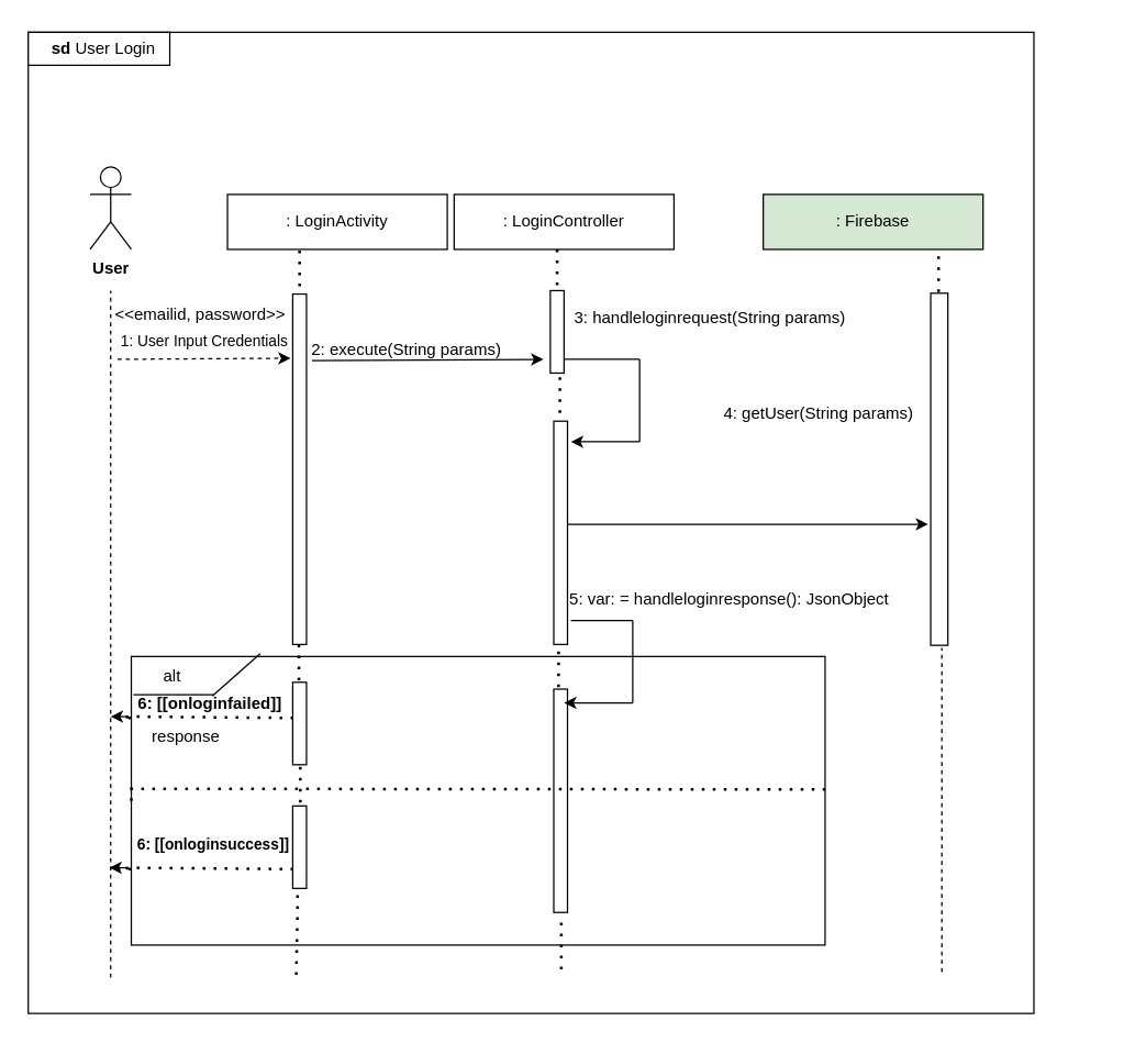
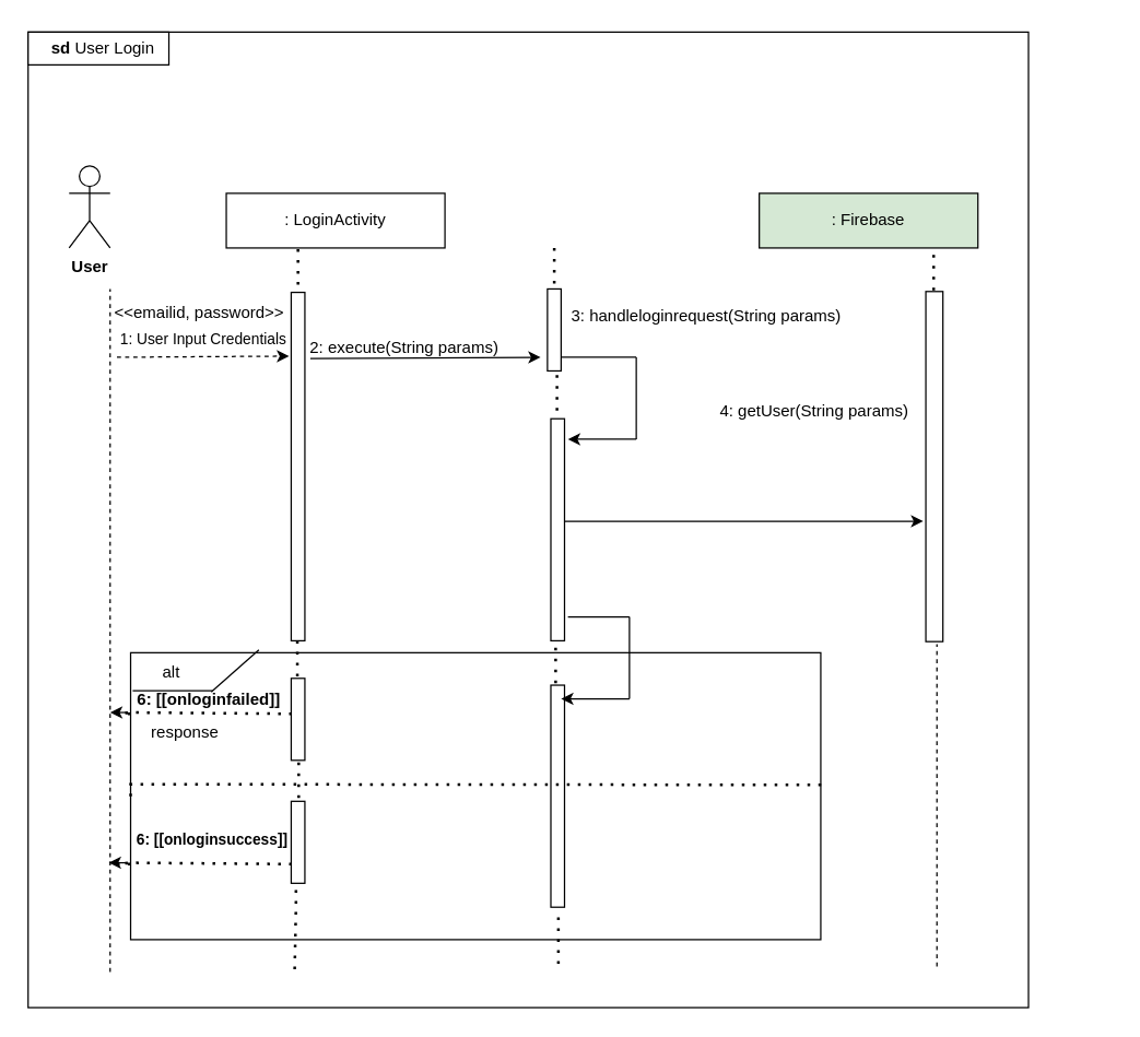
  <mxCell id="0" />
  <mxCell id="1" parent="0" />
  <mxCell id="2" value="" style="group" vertex="1" connectable="0" parent="1"><mxGeometry x="20" y="20" width="732" height="717" as="geometry" /></mxCell>
  <mxCell id="3" value="" style="rounded=0;whiteSpace=wrap;html=1;" vertex="1" parent="2"><mxGeometry y="3" width="732" height="714" as="geometry" /></mxCell>
  <mxCell id="4" value="" style="rounded=0;whiteSpace=wrap;html=1;" vertex="1" parent="2"><mxGeometry x="75" y="457.25" width="505" height="210" as="geometry" /></mxCell>
  <mxCell id="5" value="" style="endArrow=none;dashed=1;html=1;rounded=0;" edge="1" parent="2"><mxGeometry width="50" height="50" relative="1" as="geometry"><mxPoint x="60" y="691" as="sourcePoint" /><mxPoint x="60" y="191" as="targetPoint" /></mxGeometry></mxCell>
- <mxCell id="6" value="&lt;b&gt;User&lt;/b&gt;" style="shape=umlActor;verticalLabelPosition=bottom;verticalAlign=top;html=1;outlineConnect=0;" vertex="1" parent="2"><mxGeometry x="45" y="101" width="30" height="60" as="geometry" /></mxCell>
+ <mxCell id="6" value="&lt;b&gt;User&lt;/b&gt;" style="shape=umlActor;verticalLabelPosition=bottom;verticalAlign=top;html=1;outlineConnect=0;" vertex="1" parent="2"><mxGeometry x="30" y="101" width="30" height="60" as="geometry" /></mxCell>
  <mxCell id="7" value=": LoginActivity" style="rounded=0;whiteSpace=wrap;html=1;" vertex="1" parent="2"><mxGeometry x="145" y="121" width="160" height="40" as="geometry" /></mxCell>
- <mxCell id="8" value=": LoginController" style="rounded=0;whiteSpace=wrap;html=1;" vertex="1" parent="2"><mxGeometry x="310" y="121" width="160" height="40" as="geometry" /></mxCell>
  <mxCell id="9" value=": Firebase" style="rounded=0;whiteSpace=wrap;html=1;fillColor=#d5e8d4;" vertex="1" parent="2"><mxGeometry x="535" y="121" width="160" height="40" as="geometry" /></mxCell>
  <mxCell id="10" value="" style="rounded=0;whiteSpace=wrap;html=1;rotation=90;" vertex="1" parent="2"><mxGeometry x="70" y="316" width="255" height="10" as="geometry" /></mxCell>
  <mxCell id="11" value="" style="rounded=0;whiteSpace=wrap;html=1;rotation=90;" vertex="1" parent="2"><mxGeometry x="306.25" y="362.25" width="162.5" height="10" as="geometry" /></mxCell>
  <mxCell id="12" value="" style="rounded=0;whiteSpace=wrap;html=1;rotation=90;" vertex="1" parent="2"><mxGeometry x="355" y="216" width="60" height="10" as="geometry" /></mxCell>
  <mxCell id="13" value="" style="rounded=0;whiteSpace=wrap;html=1;rotation=90;" vertex="1" parent="2"><mxGeometry x="535" y="314.75" width="256.25" height="12.5" as="geometry" /></mxCell>
  <mxCell id="14" value="" style="endArrow=classic;html=1;rounded=0;entryX=0.183;entryY=1.15;entryDx=0;entryDy=0;entryPerimeter=0;dashed=1;" edge="1" parent="2" target="10"><mxGeometry width="50" height="50" relative="1" as="geometry"><mxPoint x="65" y="241" as="sourcePoint" /><mxPoint x="135" y="241" as="targetPoint" /></mxGeometry></mxCell>
  <mxCell id="15" value="" style="endArrow=classic;html=1;rounded=0;" edge="1" parent="2"><mxGeometry width="50" height="50" relative="1" as="geometry"><mxPoint x="206.5" y="242" as="sourcePoint" /><mxPoint x="375" y="241" as="targetPoint" /></mxGeometry></mxCell>
  <mxCell id="16" value="" style="endArrow=none;html=1;rounded=0;" edge="1" parent="2"><mxGeometry width="50" height="50" relative="1" as="geometry"><mxPoint x="390" y="241" as="sourcePoint" /><mxPoint x="445" y="241" as="targetPoint" /></mxGeometry></mxCell>
  <mxCell id="17" value="" style="endArrow=none;html=1;rounded=0;" edge="1" parent="2"><mxGeometry width="50" height="50" relative="1" as="geometry"><mxPoint x="445" y="241" as="sourcePoint" /><mxPoint x="445" y="301" as="targetPoint" /></mxGeometry></mxCell>
  <mxCell id="18" value="" style="endArrow=classic;html=1;rounded=0;" edge="1" parent="2"><mxGeometry width="50" height="50" relative="1" as="geometry"><mxPoint x="445" y="301" as="sourcePoint" /><mxPoint x="395" y="301" as="targetPoint" /></mxGeometry></mxCell>
  <mxCell id="19" value="" style="endArrow=classic;html=1;rounded=0;" edge="1" parent="2"><mxGeometry width="50" height="50" relative="1" as="geometry"><mxPoint x="392.5" y="361" as="sourcePoint" /><mxPoint x="655" y="361" as="targetPoint" /></mxGeometry></mxCell>
  <mxCell id="20" value="" style="endArrow=none;dashed=1;html=1;dashPattern=1 3;strokeWidth=2;rounded=0;exitX=0.328;exitY=1.02;exitDx=0;exitDy=0;exitPerimeter=0;entryX=0;entryY=0.5;entryDx=0;entryDy=0;" edge="1" parent="2" source="7" target="10"><mxGeometry width="50" height="50" relative="1" as="geometry"><mxPoint x="225" y="211" as="sourcePoint" /><mxPoint x="225" y="231.711" as="targetPoint" /></mxGeometry></mxCell>
  <mxCell id="21" value="" style="endArrow=none;dashed=1;html=1;dashPattern=1 3;strokeWidth=2;rounded=0;entryX=0;entryY=0.5;entryDx=0;entryDy=0;" edge="1" parent="2" target="12"><mxGeometry width="50" height="50" relative="1" as="geometry"><mxPoint x="385" y="161" as="sourcePoint" /><mxPoint x="208" y="204" as="targetPoint" /></mxGeometry></mxCell>
  <mxCell id="22" value="" style="endArrow=none;dashed=1;html=1;dashPattern=1 3;strokeWidth=2;rounded=0;entryX=0;entryY=0.5;entryDx=0;entryDy=0;" edge="1" parent="2"><mxGeometry width="50" height="50" relative="1" as="geometry"><mxPoint x="662.63" y="166" as="sourcePoint" /><mxPoint x="662.63" y="196" as="targetPoint" /></mxGeometry></mxCell>
  <mxCell id="23" value="" style="endArrow=none;dashed=1;html=1;dashPattern=1 3;strokeWidth=2;rounded=0;entryX=0;entryY=0.5;entryDx=0;entryDy=0;" edge="1" parent="2"><mxGeometry width="50" height="50" relative="1" as="geometry"><mxPoint x="387" y="254" as="sourcePoint" /><mxPoint x="387" y="284" as="targetPoint" /></mxGeometry></mxCell>
  <mxCell id="24" value="&amp;lt;&amp;lt;emailid, password&amp;gt;&amp;gt;" style="text;html=1;align=center;verticalAlign=middle;resizable=0;points=[];autosize=1;strokeColor=none;fillColor=none;" vertex="1" parent="2"><mxGeometry x="50" y="194" width="150" height="30" as="geometry" /></mxCell>
  <mxCell id="25" value="2: execute(String params)" style="text;html=1;align=center;verticalAlign=middle;resizable=0;points=[];autosize=1;strokeColor=none;fillColor=none;" vertex="1" parent="2"><mxGeometry x="197" y="221" width="156" height="26" as="geometry" /></mxCell>
  <mxCell id="26" value="3: handleloginrequest(String params)" style="text;html=1;align=center;verticalAlign=middle;resizable=0;points=[];autosize=1;strokeColor=none;fillColor=none;" vertex="1" parent="2"><mxGeometry x="388" y="198" width="215" height="26" as="geometry" /></mxCell>
  <mxCell id="27" value="4: getUser(String params)" style="text;html=1;align=center;verticalAlign=middle;resizable=0;points=[];autosize=1;strokeColor=none;fillColor=none;" vertex="1" parent="2"><mxGeometry x="497" y="268" width="156" height="26" as="geometry" /></mxCell>
  <mxCell id="28" value="" style="rounded=0;whiteSpace=wrap;html=1;rotation=90;" vertex="1" parent="2"><mxGeometry x="306.25" y="557.25" width="162.5" height="10" as="geometry" /></mxCell>
  <mxCell id="29" value="" style="rounded=0;whiteSpace=wrap;html=1;rotation=90;" vertex="1" parent="2"><mxGeometry x="167.5" y="501" width="60" height="10" as="geometry" /></mxCell>
  <mxCell id="30" value="" style="rounded=0;whiteSpace=wrap;html=1;rotation=90;" vertex="1" parent="2"><mxGeometry x="167.5" y="591" width="60" height="10" as="geometry" /></mxCell>
  <mxCell id="31" value="" style="endArrow=none;dashed=1;html=1;dashPattern=1 3;strokeWidth=2;rounded=0;exitX=1;exitY=0.75;exitDx=0;exitDy=0;entryX=0;entryY=0.75;entryDx=0;entryDy=0;" edge="1" parent="2"><mxGeometry width="50" height="50" relative="1" as="geometry"><mxPoint x="197" y="448.5" as="sourcePoint" /><mxPoint x="197" y="476" as="targetPoint" /><Array as="points"><mxPoint x="197" y="461" /></Array></mxGeometry></mxCell>
  <mxCell id="32" value="" style="endArrow=none;dashed=1;html=1;dashPattern=1 3;strokeWidth=2;rounded=0;exitX=1;exitY=0.75;exitDx=0;exitDy=0;entryX=0;entryY=0.75;entryDx=0;entryDy=0;" edge="1" parent="2"><mxGeometry width="50" height="50" relative="1" as="geometry"><mxPoint x="198" y="537.5" as="sourcePoint" /><mxPoint x="198" y="565" as="targetPoint" /><Array as="points"><mxPoint x="198" y="550" /></Array></mxGeometry></mxCell>
  <mxCell id="33" value="" style="endArrow=none;dashed=1;html=1;dashPattern=1 3;strokeWidth=2;rounded=0;exitX=1;exitY=0.75;exitDx=0;exitDy=0;entryX=0;entryY=0.75;entryDx=0;entryDy=0;" edge="1" parent="2"><mxGeometry width="50" height="50" relative="1" as="geometry"><mxPoint x="386" y="453.5" as="sourcePoint" /><mxPoint x="386" y="481" as="targetPoint" /><Array as="points"><mxPoint x="386" y="466" /></Array></mxGeometry></mxCell>
  <mxCell id="34" value="" style="endArrow=none;dashed=1;html=1;dashPattern=1 3;strokeWidth=2;rounded=0;" edge="1" parent="2"><mxGeometry width="50" height="50" relative="1" as="geometry"><mxPoint x="388" y="651" as="sourcePoint" /><mxPoint x="388" y="691" as="targetPoint" /><Array as="points"><mxPoint x="388" y="663.5" /></Array></mxGeometry></mxCell>
  <mxCell id="35" value="" style="endArrow=none;html=1;rounded=0;" edge="1" parent="2"><mxGeometry width="50" height="50" relative="1" as="geometry"><mxPoint x="395" y="431" as="sourcePoint" /><mxPoint x="440" y="431" as="targetPoint" /></mxGeometry></mxCell>
  <mxCell id="36" value="" style="endArrow=none;html=1;rounded=0;" edge="1" parent="2"><mxGeometry width="50" height="50" relative="1" as="geometry"><mxPoint x="440" y="431" as="sourcePoint" /><mxPoint x="440" y="491" as="targetPoint" /></mxGeometry></mxCell>
  <mxCell id="37" value="" style="endArrow=classic;html=1;rounded=0;" edge="1" parent="2"><mxGeometry width="50" height="50" relative="1" as="geometry"><mxPoint x="440" y="491" as="sourcePoint" /><mxPoint x="390" y="491" as="targetPoint" /></mxGeometry></mxCell>
- <mxCell id="38" value="5: var: = handleloginresponse(): JsonObject" style="text;html=1;align=center;verticalAlign=middle;resizable=0;points=[];autosize=1;strokeColor=none;fillColor=none;" vertex="1" parent="2"><mxGeometry x="385" y="403" width="250" height="26" as="geometry" /></mxCell>
  <mxCell id="39" value="" style="endArrow=none;dashed=1;html=1;rounded=0;" edge="1" parent="2"><mxGeometry width="50" height="50" relative="1" as="geometry"><mxPoint x="665" y="687" as="sourcePoint" /><mxPoint x="665" y="451" as="targetPoint" /></mxGeometry></mxCell>
  <mxCell id="40" value="" style="endArrow=none;dashed=1;html=1;dashPattern=1 3;strokeWidth=2;rounded=0;" edge="1" parent="2"><mxGeometry width="50" height="50" relative="1" as="geometry"><mxPoint x="196" y="631" as="sourcePoint" /><mxPoint x="195" y="691" as="targetPoint" /><Array as="points"><mxPoint x="196" y="643.5" /></Array></mxGeometry></mxCell>
  <mxCell id="41" value="" style="endArrow=none;dashed=1;html=1;dashPattern=1 3;strokeWidth=2;rounded=0;exitX=0;exitY=0.5;exitDx=0;exitDy=0;" edge="1" parent="2" source="4"><mxGeometry width="50" height="50" relative="1" as="geometry"><mxPoint x="95" y="561" as="sourcePoint" /><mxPoint x="585" y="554" as="targetPoint" /><Array as="points"><mxPoint x="75" y="553.5" /></Array></mxGeometry></mxCell>
  <mxCell id="42" value="" style="endArrow=none;dashed=1;html=1;dashPattern=1 3;strokeWidth=2;rounded=0;" edge="1" parent="2"><mxGeometry width="50" height="50" relative="1" as="geometry"><mxPoint x="75" y="502" as="sourcePoint" /><mxPoint x="195" y="502" as="targetPoint" /><Array as="points"><mxPoint x="65" y="502" /><mxPoint x="75" y="501" /></Array></mxGeometry></mxCell>
  <mxCell id="43" value="" style="endArrow=none;dashed=1;html=1;dashPattern=1 3;strokeWidth=2;rounded=0;" edge="1" parent="2"><mxGeometry width="50" height="50" relative="1" as="geometry"><mxPoint x="75" y="612" as="sourcePoint" /><mxPoint x="195" y="612" as="targetPoint" /><Array as="points"><mxPoint x="65" y="612" /><mxPoint x="75" y="611" /></Array></mxGeometry></mxCell>
  <mxCell id="44" value="" style="endArrow=none;html=1;rounded=0;entryX=0.003;entryY=0.132;entryDx=0;entryDy=0;entryPerimeter=0;" edge="1" parent="2" target="4"><mxGeometry width="50" height="50" relative="1" as="geometry"><mxPoint x="135" y="485" as="sourcePoint" /><mxPoint x="415" y="441" as="targetPoint" /><Array as="points" /></mxGeometry></mxCell>
  <mxCell id="45" value="" style="endArrow=none;html=1;rounded=0;exitX=0.168;exitY=0.014;exitDx=0;exitDy=0;exitPerimeter=0;" edge="1" parent="2"><mxGeometry width="50" height="50" relative="1" as="geometry"><mxPoint x="168.84" y="455.19" as="sourcePoint" /><mxPoint x="134" y="486" as="targetPoint" /><Array as="points" /></mxGeometry></mxCell>
  <mxCell id="46" value="alt" style="text;html=1;strokeColor=none;fillColor=none;align=center;verticalAlign=middle;whiteSpace=wrap;rounded=0;" vertex="1" parent="2"><mxGeometry x="75" y="457.25" width="60" height="30" as="geometry" /></mxCell>
  <mxCell id="47" value="6: [[onloginfailed]]" style="text;html=1;strokeColor=none;fillColor=none;align=center;verticalAlign=middle;whiteSpace=wrap;rounded=0;fontStyle=1" vertex="1" parent="2"><mxGeometry x="60" y="477" width="145" height="30" as="geometry" /></mxCell>
  <mxCell id="48" value="response" style="text;html=1;strokeColor=none;fillColor=none;align=center;verticalAlign=middle;whiteSpace=wrap;rounded=0;" vertex="1" parent="2"><mxGeometry x="85" y="501" width="60" height="30" as="geometry" /></mxCell>
  <mxCell id="49" value="6: [[onloginsuccess]]" style="text;html=1;strokeColor=none;fillColor=none;align=center;verticalAlign=middle;whiteSpace=wrap;rounded=0;fontStyle=1;fontSize=11;" vertex="1" parent="2"><mxGeometry x="69" y="579" width="132" height="30" as="geometry" /></mxCell>
  <mxCell id="50" value="1: User Input Credentials" style="text;html=1;align=center;verticalAlign=middle;resizable=0;points=[];autosize=1;strokeColor=none;fillColor=none;fontSize=11;" vertex="1" parent="2"><mxGeometry x="58" y="215" width="140" height="25" as="geometry" /></mxCell>
  <mxCell id="51" value="" style="endArrow=classic;html=1;rounded=0;" edge="1" parent="2"><mxGeometry width="50" height="50" relative="1" as="geometry"><mxPoint x="73" y="501" as="sourcePoint" /><mxPoint x="60" y="501" as="targetPoint" /></mxGeometry></mxCell>
  <mxCell id="52" value="" style="endArrow=classic;html=1;rounded=0;" edge="1" parent="2"><mxGeometry width="50" height="50" relative="1" as="geometry"><mxPoint x="72" y="611" as="sourcePoint" /><mxPoint x="59" y="611" as="targetPoint" /></mxGeometry></mxCell>
  <mxCell id="53" value="" style="rounded=0;whiteSpace=wrap;html=1;" vertex="1" parent="2"><mxGeometry y="3" width="103" height="24" as="geometry" /></mxCell>
  <mxCell id="54" value="&lt;b&gt;sd&lt;/b&gt; User Login" style="text;html=1;strokeColor=none;fillColor=none;align=center;verticalAlign=middle;whiteSpace=wrap;rounded=0;" vertex="1" parent="2"><mxGeometry x="9" width="92" height="30" as="geometry" /></mxCell>
